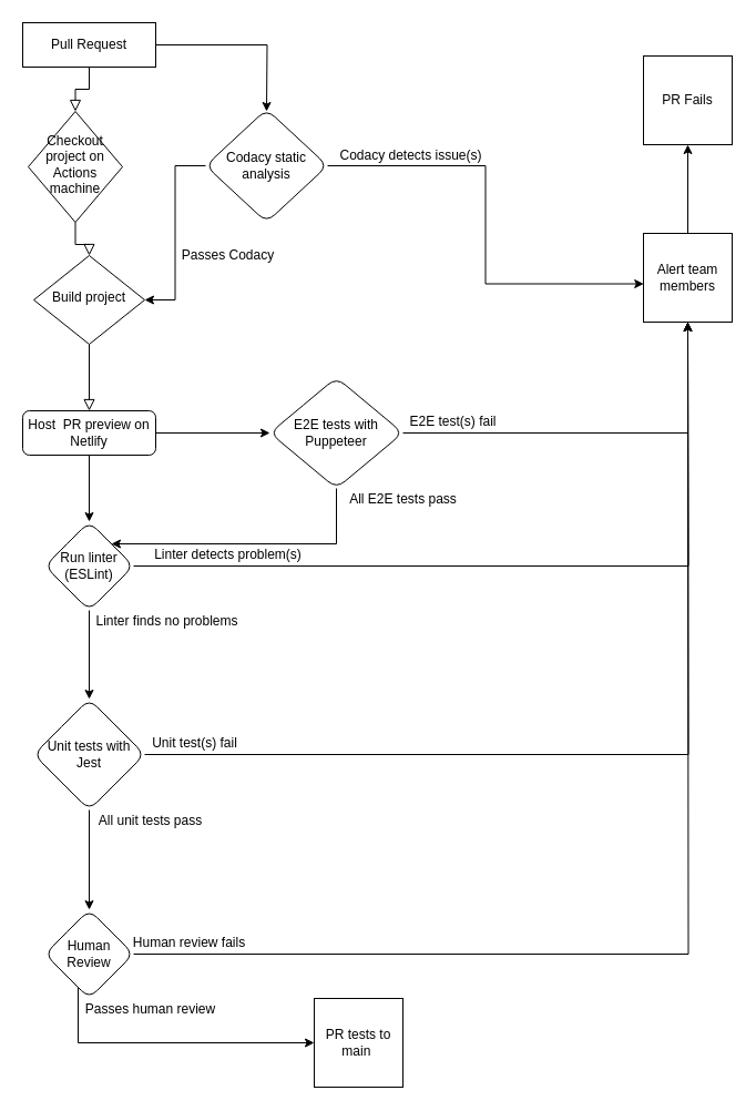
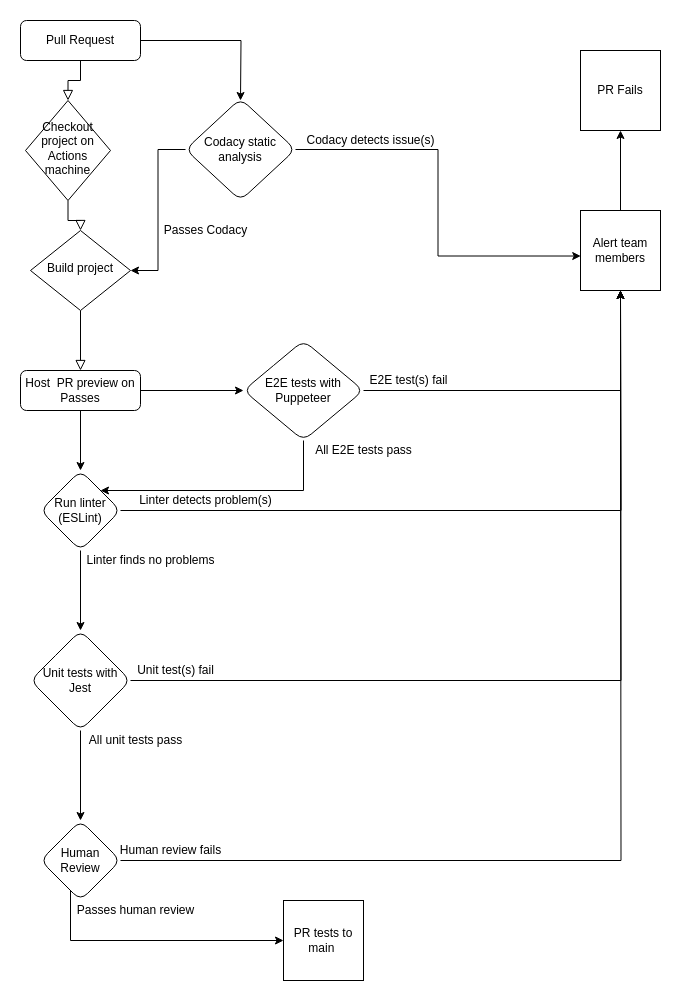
  <mxCell id="0" />
  <mxCell id="1" parent="0" />
  <mxCell id="2" value="" style="rounded=0;html=1;jettySize=auto;orthogonalLoop=1;fontSize=11;endArrow=block;endFill=0;endSize=8;strokeWidth=1;shadow=0;labelBackgroundColor=none;edgeStyle=orthogonalEdgeStyle;" parent="1" source="4" target="6" edge="1"><mxGeometry relative="1" as="geometry" /></mxCell>
  <mxCell id="3" style="edgeStyle=orthogonalEdgeStyle;rounded=0;orthogonalLoop=1;jettySize=auto;html=1;" edge="1" parent="1" source="4"><mxGeometry relative="1" as="geometry"><mxPoint x="240" y="100" as="targetPoint" /></mxGeometry></mxCell>
- <mxCell id="4" value="Pull Request" style="whiteSpace=wrap;html=1;fontSize=12;glass=0;strokeWidth=1;shadow=0;rounded=0;" parent="1" vertex="1"><mxGeometry x="20" y="20" width="120" height="40" as="geometry" /></mxCell>
+ <mxCell id="4" value="Pull Request" style="rounded=1;whiteSpace=wrap;html=1;fontSize=12;glass=0;strokeWidth=1;shadow=0;" parent="1" vertex="1"><mxGeometry x="20" y="20" width="120" height="40" as="geometry" /></mxCell>
  <mxCell id="5" value="" style="rounded=0;html=1;jettySize=auto;orthogonalLoop=1;fontSize=11;endArrow=block;endFill=0;endSize=8;strokeWidth=1;shadow=0;labelBackgroundColor=none;edgeStyle=orthogonalEdgeStyle;" parent="1" source="6" target="8" edge="1"><mxGeometry y="20" relative="1" as="geometry"><mxPoint as="offset" /></mxGeometry></mxCell>
  <mxCell id="6" value="Checkout project on Actions machine" style="rhombus;whiteSpace=wrap;html=1;shadow=0;fontFamily=Helvetica;fontSize=12;align=center;strokeWidth=1;spacing=6;spacingTop=-4;" parent="1" vertex="1"><mxGeometry x="25" y="100" width="85" height="100" as="geometry" /></mxCell>
  <mxCell id="7" value="" style="rounded=0;html=1;jettySize=auto;orthogonalLoop=1;fontSize=11;endArrow=block;endFill=0;endSize=8;strokeWidth=1;shadow=0;labelBackgroundColor=none;edgeStyle=orthogonalEdgeStyle;" parent="1" source="8" target="11" edge="1"><mxGeometry x="0.333" y="20" relative="1" as="geometry"><mxPoint as="offset" /></mxGeometry></mxCell>
  <mxCell id="8" value="Build project" style="rhombus;whiteSpace=wrap;html=1;shadow=0;fontFamily=Helvetica;fontSize=12;align=center;strokeWidth=1;spacing=6;spacingTop=-4;" parent="1" vertex="1"><mxGeometry x="30" y="230" width="100" height="80" as="geometry" /></mxCell>
  <mxCell id="9" value="" style="edgeStyle=orthogonalEdgeStyle;rounded=0;orthogonalLoop=1;jettySize=auto;html=1;" edge="1" parent="1" source="11" target="14"><mxGeometry relative="1" as="geometry" /></mxCell>
  <mxCell id="10" value="" style="edgeStyle=orthogonalEdgeStyle;rounded=0;orthogonalLoop=1;jettySize=auto;html=1;" edge="1" parent="1" source="11" target="20"><mxGeometry relative="1" as="geometry" /></mxCell>
- <mxCell id="11" value="Host &amp;nbsp;PR preview on Netlify" style="rounded=1;whiteSpace=wrap;html=1;fontSize=12;glass=0;strokeWidth=1;shadow=0;" parent="1" vertex="1"><mxGeometry x="20" y="370" width="120" height="40" as="geometry" /></mxCell>
+ <mxCell id="11" value="Host &amp;nbsp;PR preview on Passes" style="rounded=1;whiteSpace=wrap;html=1;fontSize=12;glass=0;strokeWidth=1;shadow=0;" parent="1" vertex="1"><mxGeometry x="20" y="370" width="120" height="40" as="geometry" /></mxCell>
  <mxCell id="12" value="" style="edgeStyle=orthogonalEdgeStyle;rounded=0;orthogonalLoop=1;jettySize=auto;html=1;" edge="1" parent="1" source="14" target="23"><mxGeometry relative="1" as="geometry" /></mxCell>
  <mxCell id="13" style="edgeStyle=orthogonalEdgeStyle;rounded=0;orthogonalLoop=1;jettySize=auto;html=1;" edge="1" parent="1" source="14"><mxGeometry relative="1" as="geometry"><mxPoint x="620" y="290" as="targetPoint" /></mxGeometry></mxCell>
  <mxCell id="14" value="Run linter (ESLint)" style="rhombus;whiteSpace=wrap;html=1;rounded=1;shadow=0;strokeWidth=1;glass=0;" vertex="1" parent="1"><mxGeometry x="40" y="470" width="80" height="80" as="geometry" /></mxCell>
  <mxCell id="15" style="edgeStyle=orthogonalEdgeStyle;rounded=0;orthogonalLoop=1;jettySize=auto;html=1;entryX=0.003;entryY=0.569;entryDx=0;entryDy=0;entryPerimeter=0;" edge="1" parent="1" source="17" target="25"><mxGeometry relative="1" as="geometry" /></mxCell>
  <mxCell id="16" style="edgeStyle=orthogonalEdgeStyle;rounded=0;orthogonalLoop=1;jettySize=auto;html=1;entryX=1;entryY=0.5;entryDx=0;entryDy=0;" edge="1" parent="1" source="17" target="8"><mxGeometry relative="1" as="geometry" /></mxCell>
  <mxCell id="17" value="Codacy static analysis" style="rhombus;whiteSpace=wrap;html=1;rounded=1;shadow=0;strokeWidth=1;glass=0;" vertex="1" parent="1"><mxGeometry x="185" y="98" width="110" height="102" as="geometry" /></mxCell>
  <mxCell id="18" style="edgeStyle=orthogonalEdgeStyle;rounded=0;orthogonalLoop=1;jettySize=auto;html=1;entryX=0.5;entryY=1;entryDx=0;entryDy=0;" edge="1" parent="1" source="20" target="25"><mxGeometry relative="1" as="geometry" /></mxCell>
  <mxCell id="19" value="" style="edgeStyle=orthogonalEdgeStyle;rounded=0;orthogonalLoop=1;jettySize=auto;html=1;entryX=1;entryY=0;entryDx=0;entryDy=0;" edge="1" parent="1" source="20" target="14"><mxGeometry relative="1" as="geometry"><Array as="points"><mxPoint x="303" y="490" /></Array></mxGeometry></mxCell>
  <mxCell id="20" value="E2E tests with Puppeteer" style="rhombus;whiteSpace=wrap;html=1;rounded=1;shadow=0;strokeWidth=1;glass=0;" vertex="1" parent="1"><mxGeometry x="243" y="340" width="120" height="100" as="geometry" /></mxCell>
  <mxCell id="21" style="edgeStyle=orthogonalEdgeStyle;rounded=0;orthogonalLoop=1;jettySize=auto;html=1;" edge="1" parent="1" source="23"><mxGeometry relative="1" as="geometry"><mxPoint x="620" y="290" as="targetPoint" /></mxGeometry></mxCell>
  <mxCell id="22" value="" style="edgeStyle=orthogonalEdgeStyle;rounded=0;orthogonalLoop=1;jettySize=auto;html=1;" edge="1" parent="1" source="23" target="36"><mxGeometry relative="1" as="geometry" /></mxCell>
  <mxCell id="23" value="Unit tests with Jest" style="rhombus;whiteSpace=wrap;html=1;rounded=1;shadow=0;strokeWidth=1;glass=0;" vertex="1" parent="1"><mxGeometry x="30" y="630" width="100" height="100" as="geometry" /></mxCell>
  <mxCell id="24" value="" style="edgeStyle=orthogonalEdgeStyle;rounded=0;orthogonalLoop=1;jettySize=auto;html=1;" edge="1" parent="1" source="25" target="40"><mxGeometry relative="1" as="geometry" /></mxCell>
  <mxCell id="25" value="Alert team members" style="whiteSpace=wrap;html=1;aspect=fixed;" vertex="1" parent="1"><mxGeometry x="580" y="210" width="80" height="80" as="geometry" /></mxCell>
  <mxCell id="26" value="Codacy detects issue(s)" style="text;html=1;align=center;verticalAlign=middle;resizable=0;points=[];autosize=1;strokeColor=none;fillColor=none;" vertex="1" parent="1"><mxGeometry x="300" y="130" width="140" height="20" as="geometry" /></mxCell>
  <mxCell id="27" value="E2E test(s) fail" style="text;html=1;align=center;verticalAlign=middle;resizable=0;points=[];autosize=1;strokeColor=none;fillColor=none;" vertex="1" parent="1"><mxGeometry x="363" y="370" width="90" height="20" as="geometry" /></mxCell>
  <mxCell id="28" value="Linter detects problem(s)" style="text;html=1;align=center;verticalAlign=middle;resizable=0;points=[];autosize=1;strokeColor=none;fillColor=none;" vertex="1" parent="1"><mxGeometry x="130" y="490" width="150" height="20" as="geometry" /></mxCell>
  <mxCell id="29" value="Passes Codacy" style="text;html=1;align=center;verticalAlign=middle;resizable=0;points=[];autosize=1;strokeColor=none;fillColor=none;" vertex="1" parent="1"><mxGeometry x="155" y="220" width="100" height="20" as="geometry" /></mxCell>
  <mxCell id="30" value="All E2E tests pass" style="text;html=1;align=center;verticalAlign=middle;resizable=0;points=[];autosize=1;strokeColor=none;fillColor=none;" vertex="1" parent="1"><mxGeometry x="308" y="440" width="110" height="20" as="geometry" /></mxCell>
  <mxCell id="31" value="Unit test(s) fail" style="text;html=1;align=center;verticalAlign=middle;resizable=0;points=[];autosize=1;strokeColor=none;fillColor=none;" vertex="1" parent="1"><mxGeometry x="130" y="660" width="90" height="20" as="geometry" /></mxCell>
  <mxCell id="32" value="Linter finds no problems" style="text;html=1;align=center;verticalAlign=middle;resizable=0;points=[];autosize=1;strokeColor=none;fillColor=none;" vertex="1" parent="1"><mxGeometry x="80" y="550" width="140" height="20" as="geometry" /></mxCell>
  <mxCell id="33" value="PR tests to main&amp;nbsp;" style="whiteSpace=wrap;html=1;aspect=fixed;" vertex="1" parent="1"><mxGeometry x="283" y="900" width="80" height="80" as="geometry" /></mxCell>
  <mxCell id="34" style="edgeStyle=orthogonalEdgeStyle;rounded=0;orthogonalLoop=1;jettySize=auto;html=1;" edge="1" parent="1" source="36" target="33"><mxGeometry relative="1" as="geometry"><Array as="points"><mxPoint x="70" y="940" /></Array></mxGeometry></mxCell>
  <mxCell id="35" style="edgeStyle=orthogonalEdgeStyle;rounded=0;orthogonalLoop=1;jettySize=auto;html=1;" edge="1" parent="1" source="36"><mxGeometry relative="1" as="geometry"><mxPoint x="620" y="290" as="targetPoint" /></mxGeometry></mxCell>
  <mxCell id="36" value="Human Review" style="rhombus;whiteSpace=wrap;html=1;rounded=1;shadow=0;strokeWidth=1;glass=0;" vertex="1" parent="1"><mxGeometry x="40" y="820" width="80" height="80" as="geometry" /></mxCell>
  <mxCell id="37" value="All unit tests pass" style="text;html=1;align=center;verticalAlign=middle;resizable=0;points=[];autosize=1;strokeColor=none;fillColor=none;" vertex="1" parent="1"><mxGeometry x="80" y="730" width="110" height="20" as="geometry" /></mxCell>
  <mxCell id="38" value="Passes human review" style="text;html=1;align=center;verticalAlign=middle;resizable=0;points=[];autosize=1;strokeColor=none;fillColor=none;" vertex="1" parent="1"><mxGeometry x="70" y="900" width="130" height="20" as="geometry" /></mxCell>
  <mxCell id="39" value="Human review fails" style="text;html=1;align=center;verticalAlign=middle;resizable=0;points=[];autosize=1;strokeColor=none;fillColor=none;" vertex="1" parent="1"><mxGeometry x="110" y="840" width="120" height="20" as="geometry" /></mxCell>
  <mxCell id="40" value="PR Fails" style="whiteSpace=wrap;html=1;aspect=fixed;" vertex="1" parent="1"><mxGeometry x="580" y="50" width="80" height="80" as="geometry" /></mxCell>
